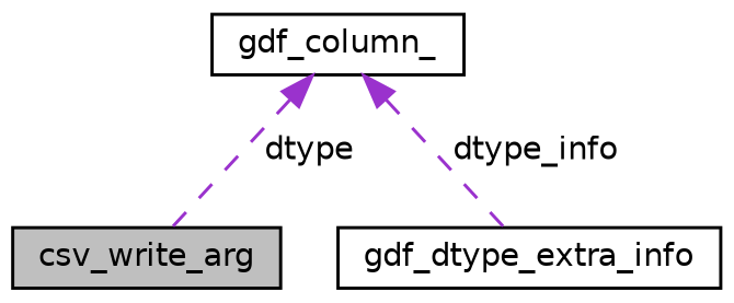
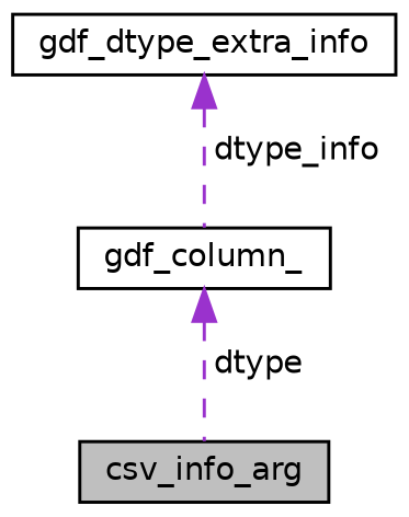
  digraph {
    node [color=black fillcolor=white fontname=Helvetica fontsize=10 shape=record style=filled]
    edge [color=darkorchid3 dir=back fontname=Helvetica fontsize=10 labelfontname=Helvetica labelfontsize=10 style=dashed]
-   n1 [fillcolor=grey75 fontcolor=black height=0.2 label=csv_write_arg width=0.4]
+   n1 [fillcolor=grey75 fontcolor=black height=0.2 label=csv_info_arg width=0.4]
    n2 [height=0.2 label=gdf_column_ width=0.4]
    n3 [height=0.2 label=gdf_dtype_extra_info width=0.4]
    n2 -> n1 [label=" dtype"]
-   n2 -> n3 [label=" dtype_info"]
+   n3 -> n2 [label=" dtype_info"]
  }
